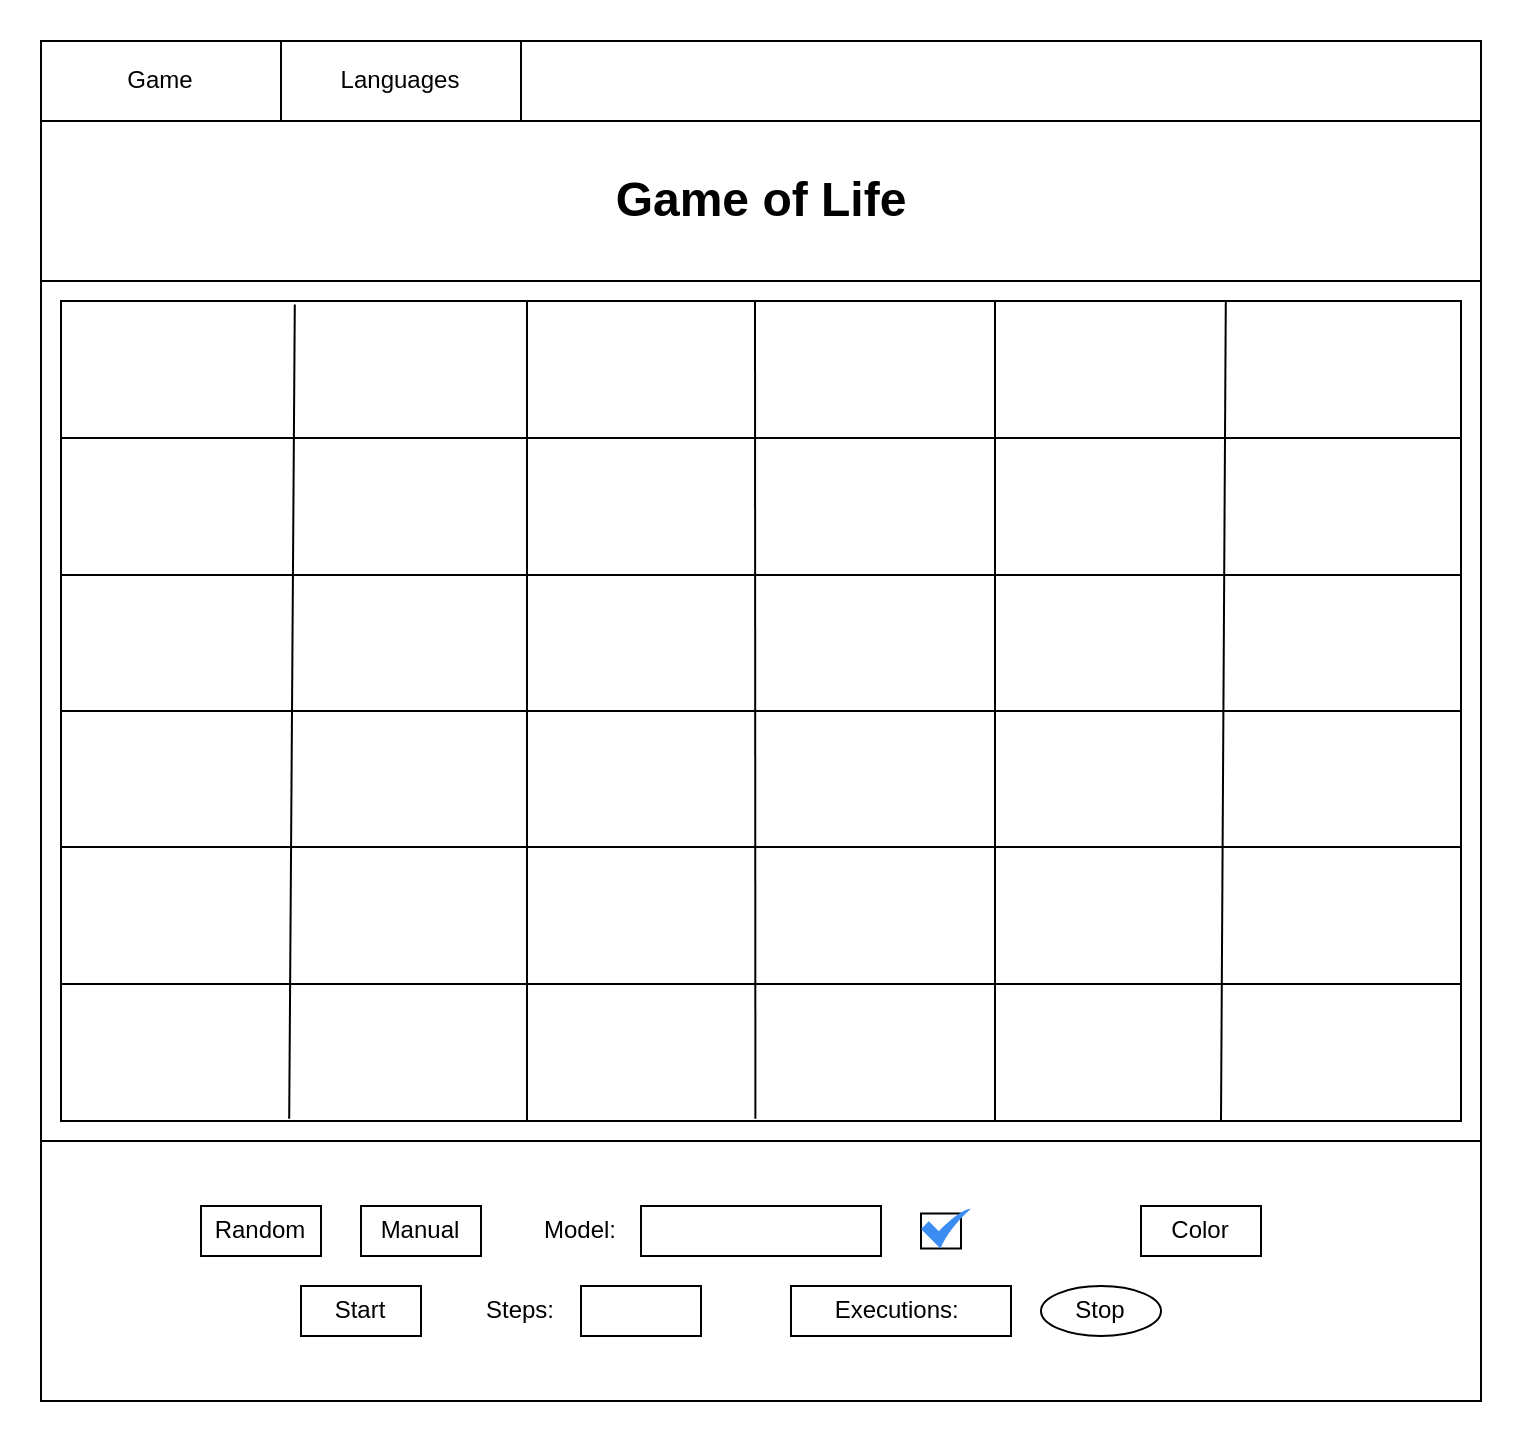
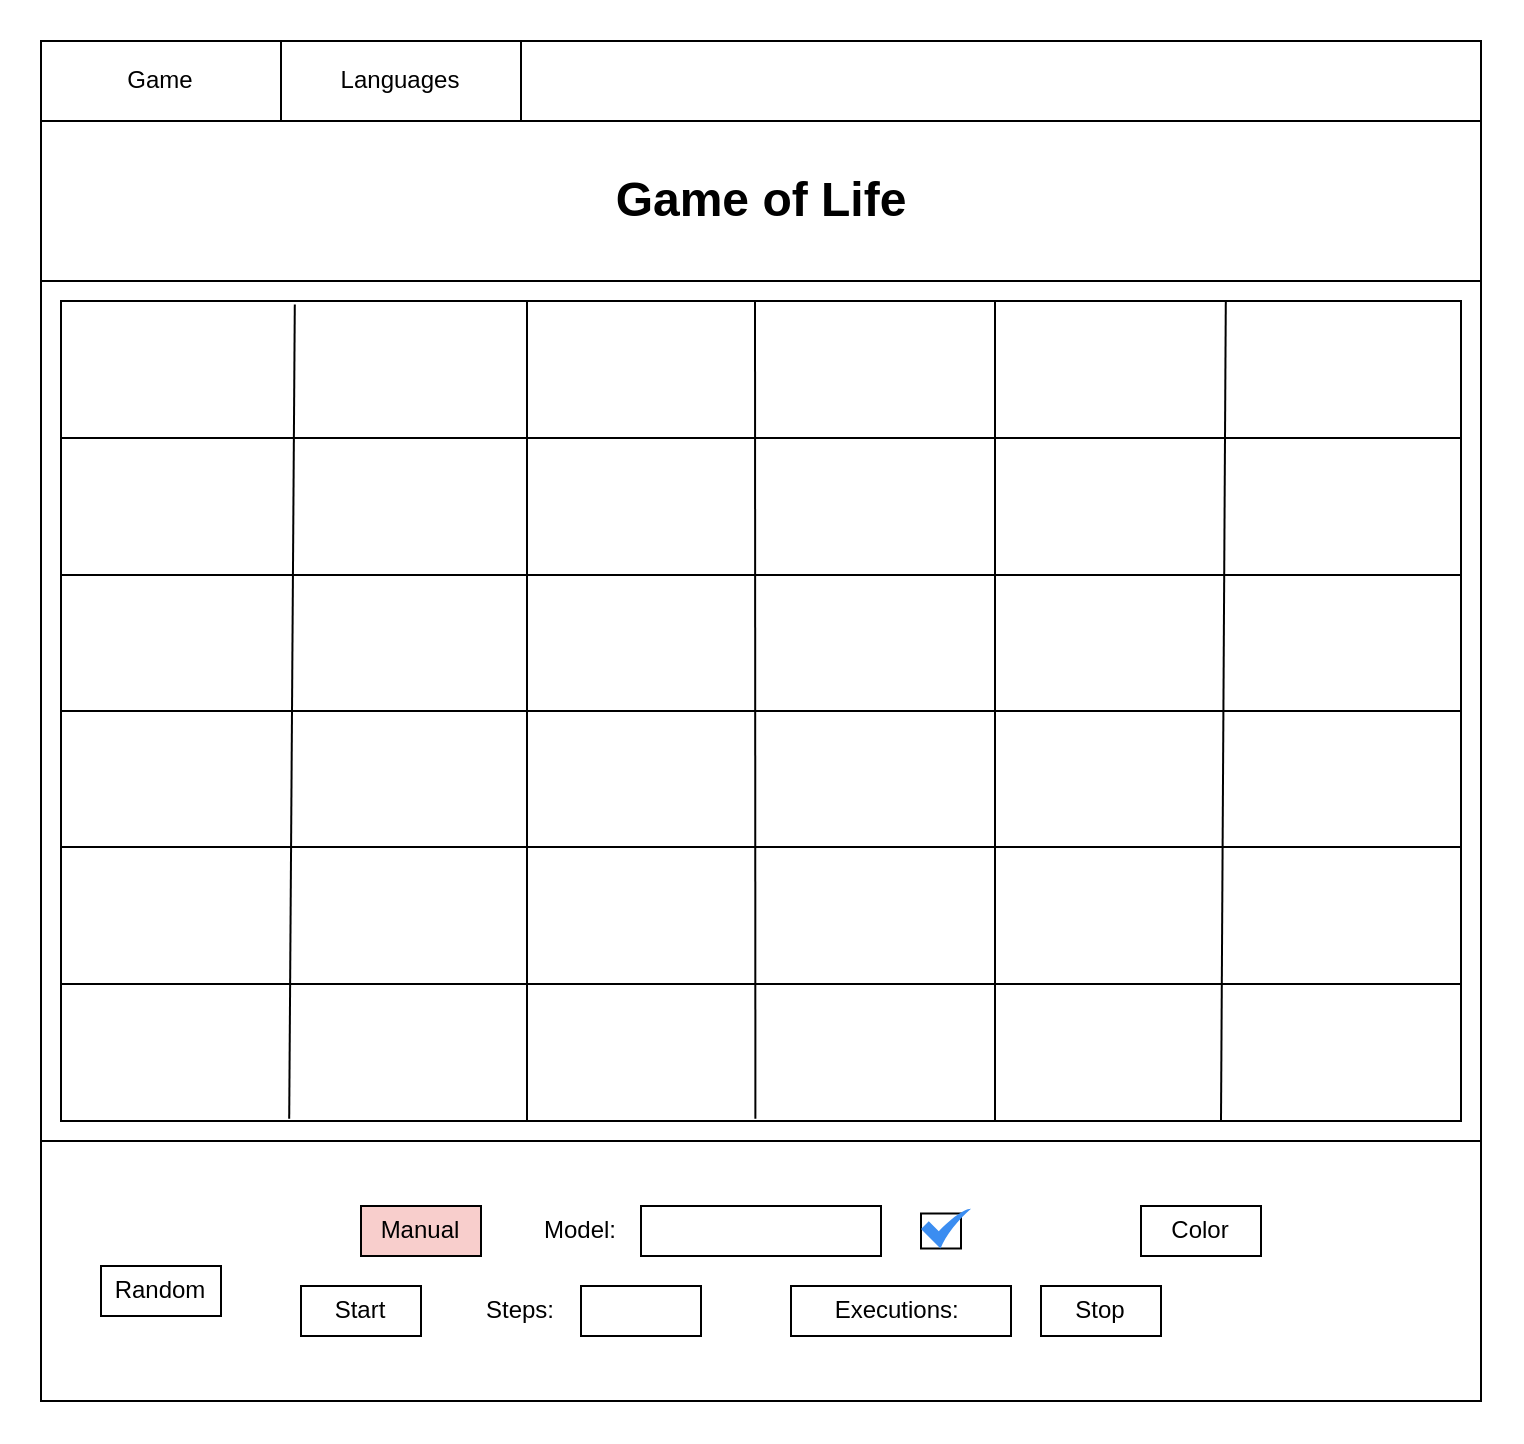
  <mxCell id="0" />
  <mxCell id="1" parent="0" />
  <mxCell id="2" value="" style="rounded=0;whiteSpace=wrap;html=1;" vertex="1" parent="1"><mxGeometry x="20" y="60" width="720" height="80" as="geometry" /></mxCell>
  <mxCell id="3" value="" style="rounded=0;whiteSpace=wrap;html=1;" vertex="1" parent="1"><mxGeometry x="20" y="140" width="720" height="430" as="geometry" /></mxCell>
  <mxCell id="4" value="" style="rounded=0;whiteSpace=wrap;html=1;" vertex="1" parent="1"><mxGeometry x="20" y="570" width="720" height="130" as="geometry" /></mxCell>
  <mxCell id="5" value="" style="shape=table;startSize=0;container=1;collapsible=0;childLayout=tableLayout;fontSize=16;" vertex="1" parent="1"><mxGeometry x="30" y="150" width="700" height="410" as="geometry" /></mxCell>
  <mxCell id="6" value="" style="shape=tableRow;horizontal=0;startSize=0;swimlaneHead=0;swimlaneBody=0;strokeColor=inherit;top=0;left=0;bottom=0;right=0;collapsible=0;dropTarget=0;fillColor=none;points=[[0,0.5],[1,0.5]];portConstraint=eastwest;fontSize=16;" vertex="1" parent="5"><mxGeometry width="700" height="137" as="geometry" /></mxCell>
  <mxCell id="7" value="" style="shape=partialRectangle;html=1;whiteSpace=wrap;connectable=0;strokeColor=inherit;overflow=hidden;fillColor=none;top=0;left=0;bottom=0;right=0;pointerEvents=1;fontSize=16;" vertex="1" parent="6"><mxGeometry width="233" height="137" as="geometry"><mxRectangle width="233" height="137" as="alternateBounds" /></mxGeometry></mxCell>
  <mxCell id="8" value="" style="shape=partialRectangle;html=1;whiteSpace=wrap;connectable=0;strokeColor=inherit;overflow=hidden;fillColor=none;top=0;left=0;bottom=0;right=0;pointerEvents=1;fontSize=16;" vertex="1" parent="6"><mxGeometry x="233" width="234" height="137" as="geometry"><mxRectangle width="234" height="137" as="alternateBounds" /></mxGeometry></mxCell>
  <mxCell id="9" value="" style="shape=partialRectangle;html=1;whiteSpace=wrap;connectable=0;strokeColor=inherit;overflow=hidden;fillColor=none;top=0;left=0;bottom=0;right=0;pointerEvents=1;fontSize=16;" vertex="1" parent="6"><mxGeometry x="467" width="233" height="137" as="geometry"><mxRectangle width="233" height="137" as="alternateBounds" /></mxGeometry></mxCell>
  <mxCell id="10" value="" style="shape=tableRow;horizontal=0;startSize=0;swimlaneHead=0;swimlaneBody=0;strokeColor=inherit;top=0;left=0;bottom=0;right=0;collapsible=0;dropTarget=0;fillColor=none;points=[[0,0.5],[1,0.5]];portConstraint=eastwest;fontSize=16;" vertex="1" parent="5"><mxGeometry y="137" width="700" height="136" as="geometry" /></mxCell>
  <mxCell id="11" value="" style="shape=partialRectangle;html=1;whiteSpace=wrap;connectable=0;strokeColor=inherit;overflow=hidden;fillColor=none;top=0;left=0;bottom=0;right=0;pointerEvents=1;fontSize=16;" vertex="1" parent="10"><mxGeometry width="233" height="136" as="geometry"><mxRectangle width="233" height="136" as="alternateBounds" /></mxGeometry></mxCell>
  <mxCell id="12" value="" style="shape=partialRectangle;html=1;whiteSpace=wrap;connectable=0;strokeColor=inherit;overflow=hidden;fillColor=none;top=0;left=0;bottom=0;right=0;pointerEvents=1;fontSize=16;" vertex="1" parent="10"><mxGeometry x="233" width="234" height="136" as="geometry"><mxRectangle width="234" height="136" as="alternateBounds" /></mxGeometry></mxCell>
  <mxCell id="13" value="" style="shape=partialRectangle;html=1;whiteSpace=wrap;connectable=0;strokeColor=inherit;overflow=hidden;fillColor=none;top=0;left=0;bottom=0;right=0;pointerEvents=1;fontSize=16;" vertex="1" parent="10"><mxGeometry x="467" width="233" height="136" as="geometry"><mxRectangle width="233" height="136" as="alternateBounds" /></mxGeometry></mxCell>
  <mxCell id="14" value="" style="shape=tableRow;horizontal=0;startSize=0;swimlaneHead=0;swimlaneBody=0;strokeColor=inherit;top=0;left=0;bottom=0;right=0;collapsible=0;dropTarget=0;fillColor=none;points=[[0,0.5],[1,0.5]];portConstraint=eastwest;fontSize=16;" vertex="1" parent="5"><mxGeometry y="273" width="700" height="137" as="geometry" /></mxCell>
  <mxCell id="15" value="" style="shape=partialRectangle;html=1;whiteSpace=wrap;connectable=0;strokeColor=inherit;overflow=hidden;fillColor=none;top=0;left=0;bottom=0;right=0;pointerEvents=1;fontSize=16;" vertex="1" parent="14"><mxGeometry width="233" height="137" as="geometry"><mxRectangle width="233" height="137" as="alternateBounds" /></mxGeometry></mxCell>
  <mxCell id="16" value="" style="shape=partialRectangle;html=1;whiteSpace=wrap;connectable=0;strokeColor=inherit;overflow=hidden;fillColor=none;top=0;left=0;bottom=0;right=0;pointerEvents=1;fontSize=16;" vertex="1" parent="14"><mxGeometry x="233" width="234" height="137" as="geometry"><mxRectangle width="234" height="137" as="alternateBounds" /></mxGeometry></mxCell>
  <mxCell id="17" value="" style="shape=partialRectangle;html=1;whiteSpace=wrap;connectable=0;strokeColor=inherit;overflow=hidden;fillColor=none;top=0;left=0;bottom=0;right=0;pointerEvents=1;fontSize=16;" vertex="1" parent="14"><mxGeometry x="467" width="233" height="137" as="geometry"><mxRectangle width="233" height="137" as="alternateBounds" /></mxGeometry></mxCell>
  <mxCell id="18" value="" style="endArrow=none;html=1;rounded=0;exitX=1;exitY=0.5;exitDx=0;exitDy=0;entryX=0;entryY=0.5;entryDx=0;entryDy=0;" edge="1" parent="5" source="10" target="10"><mxGeometry width="50" height="50" relative="1" as="geometry"><mxPoint x="400" y="260" as="sourcePoint" /><mxPoint x="450" y="210" as="targetPoint" /></mxGeometry></mxCell>
  <mxCell id="19" value="" style="endArrow=none;html=1;rounded=0;exitX=0;exitY=0.5;exitDx=0;exitDy=0;entryX=1;entryY=0.5;entryDx=0;entryDy=0;" edge="1" parent="5" source="6" target="6"><mxGeometry width="50" height="50" relative="1" as="geometry"><mxPoint x="400" y="260" as="sourcePoint" /><mxPoint x="450" y="210" as="targetPoint" /></mxGeometry></mxCell>
  <mxCell id="20" value="" style="endArrow=none;html=1;rounded=0;exitX=0;exitY=0.5;exitDx=0;exitDy=0;entryX=1;entryY=0.5;entryDx=0;entryDy=0;" edge="1" parent="5" source="14" target="14"><mxGeometry width="50" height="50" relative="1" as="geometry"><mxPoint x="400" y="260" as="sourcePoint" /><mxPoint x="450" y="210" as="targetPoint" /></mxGeometry></mxCell>
  <mxCell id="21" value="" style="endArrow=none;html=1;rounded=0;exitX=0.167;exitY=0.013;exitDx=0;exitDy=0;exitPerimeter=0;entryX=0.163;entryY=0.992;entryDx=0;entryDy=0;entryPerimeter=0;" edge="1" parent="5" source="6" target="14"><mxGeometry width="50" height="50" relative="1" as="geometry"><mxPoint x="400" y="260" as="sourcePoint" /><mxPoint x="450" y="210" as="targetPoint" /></mxGeometry></mxCell>
  <mxCell id="22" value="" style="endArrow=none;html=1;rounded=0;entryX=0.496;entryY=0.992;entryDx=0;entryDy=0;entryPerimeter=0;" edge="1" parent="5" target="14"><mxGeometry width="50" height="50" relative="1" as="geometry"><mxPoint x="347" as="sourcePoint" /><mxPoint x="450" y="210" as="targetPoint" /></mxGeometry></mxCell>
  <mxCell id="23" value="" style="endArrow=none;html=1;rounded=0;exitX=0.832;exitY=0.002;exitDx=0;exitDy=0;exitPerimeter=0;" edge="1" parent="5" source="6"><mxGeometry width="50" height="50" relative="1" as="geometry"><mxPoint x="400" y="260" as="sourcePoint" /><mxPoint x="580" y="410" as="targetPoint" /></mxGeometry></mxCell>
- <mxCell id="24" value="Random" style="rounded=0;whiteSpace=wrap;html=1;" vertex="1" parent="1"><mxGeometry x="100" y="602.5" width="60" height="25" as="geometry" /></mxCell>
- <mxCell id="25" value="Manual" style="rounded=0;whiteSpace=wrap;html=1;" vertex="1" parent="1"><mxGeometry x="180" y="602.5" width="60" height="25" as="geometry" /></mxCell>
+ <mxCell id="24" value="Random" style="rounded=0;whiteSpace=wrap;html=1;" vertex="1" parent="1"><mxGeometry x="50" y="632.5" width="60" height="25" as="geometry" /></mxCell>
+ <mxCell id="25" value="Manual" style="rounded=0;whiteSpace=wrap;html=1;fillColor=#f8cecc;" vertex="1" parent="1"><mxGeometry x="180" y="602.5" width="60" height="25" as="geometry" /></mxCell>
  <mxCell id="26" value="" style="rounded=0;whiteSpace=wrap;html=1;" vertex="1" parent="1"><mxGeometry x="320" y="602.5" width="120" height="25" as="geometry" /></mxCell>
  <mxCell id="27" value="Model:" style="text;html=1;strokeColor=none;fillColor=none;align=center;verticalAlign=middle;whiteSpace=wrap;rounded=0;" vertex="1" parent="1"><mxGeometry x="260" y="600" width="60" height="30" as="geometry" /></mxCell>
  <mxCell id="28" value="Color" style="rounded=0;whiteSpace=wrap;html=1;" vertex="1" parent="1"><mxGeometry x="570" y="602.5" width="60" height="25" as="geometry" /></mxCell>
  <mxCell id="29" value="" style="rounded=0;whiteSpace=wrap;html=1;" vertex="1" parent="1"><mxGeometry x="460" y="606.25" width="20" height="17.5" as="geometry" /></mxCell>
  <mxCell id="30" value="Start" style="rounded=0;whiteSpace=wrap;html=1;" vertex="1" parent="1"><mxGeometry x="150" y="642.5" width="60" height="25" as="geometry" /></mxCell>
- <mxCell id="31" value="Stop" style="ellipse;whiteSpace=wrap;html=1;" vertex="1" parent="1"><mxGeometry x="520" y="642.5" width="60" height="25" as="geometry" /></mxCell>
+ <mxCell id="31" value="Stop" style="rounded=0;whiteSpace=wrap;html=1;" vertex="1" parent="1"><mxGeometry x="520" y="642.5" width="60" height="25" as="geometry" /></mxCell>
  <mxCell id="32" value="Steps:" style="text;html=1;strokeColor=none;fillColor=none;align=center;verticalAlign=middle;whiteSpace=wrap;rounded=0;" vertex="1" parent="1"><mxGeometry x="230" y="640" width="60" height="30" as="geometry" /></mxCell>
  <mxCell id="33" value="" style="rounded=0;whiteSpace=wrap;html=1;" vertex="1" parent="1"><mxGeometry x="290" y="642.5" width="60" height="25" as="geometry" /></mxCell>
  <mxCell id="34" value="Executions:&amp;nbsp;" style="rounded=0;whiteSpace=wrap;html=1;" vertex="1" parent="1"><mxGeometry x="395" y="642.5" width="110" height="25" as="geometry" /></mxCell>
  <mxCell id="35" value="" style="rounded=0;whiteSpace=wrap;html=1;" vertex="1" parent="1"><mxGeometry x="20" y="20" width="720" height="40" as="geometry" /></mxCell>
  <mxCell id="36" value="Game" style="rounded=0;whiteSpace=wrap;html=1;" vertex="1" parent="1"><mxGeometry x="20" y="20" width="120" height="40" as="geometry" /></mxCell>
  <mxCell id="37" value="Languages" style="rounded=0;whiteSpace=wrap;html=1;" vertex="1" parent="1"><mxGeometry x="140" y="20" width="120" height="40" as="geometry" /></mxCell>
  <mxCell id="38" value="Game of Life" style="text;strokeColor=none;fillColor=none;html=1;fontSize=24;fontStyle=1;verticalAlign=middle;align=center;" vertex="1" parent="1"><mxGeometry x="330" y="80" width="100" height="40" as="geometry" /></mxCell>
  <mxCell id="39" value="" style="sketch=0;html=1;aspect=fixed;strokeColor=none;shadow=0;fillColor=#3B8DF1;verticalAlign=top;labelPosition=center;verticalLabelPosition=bottom;shape=mxgraph.gcp2.check" vertex="1" parent="1"><mxGeometry x="460" y="603.75" width="25" height="20" as="geometry" /></mxCell>
